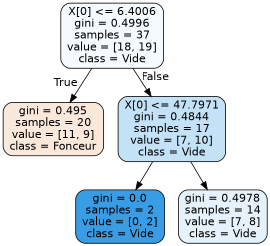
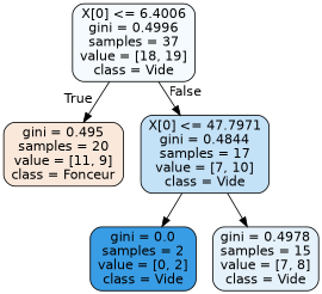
  digraph {
    node [color=black fontname=helvetica shape=box style="filled, rounded"]
    edge [fontname=helvetica]
    n1 [fillcolor="#399de50d" label="X[0] <= 6.4006\ngini = 0.4996\nsamples = 37\nvalue = [18, 19]\nclass = Vide"]
    n2 [fillcolor="#e581392e" label="gini = 0.495\nsamples = 20\nvalue = [11, 9]\nclass = Fonceur"]
    n3 [fillcolor="#399de54d" label="X[0] <= 47.7971\ngini = 0.4844\nsamples = 17\nvalue = [7, 10]\nclass = Vide"]
    n4 [fillcolor="#399de5ff" label="gini = 0.0\nsamples = 2\nvalue = [0, 2]\nclass = Vide"]
-   n5 [fillcolor="#399de520" label="gini = 0.4978\nsamples = 14\nvalue = [7, 8]\nclass = Vide"]
+   n5 [fillcolor="#399de520" label="gini = 0.4978\nsamples = 15\nvalue = [7, 8]\nclass = Vide"]
    n1 -> n2 [headlabel=True labelangle=45 labeldistance=2.5]
    n1 -> n3 [headlabel=False labelangle=-45 labeldistance=2.5]
    n3 -> n4
    n3 -> n5
  }
